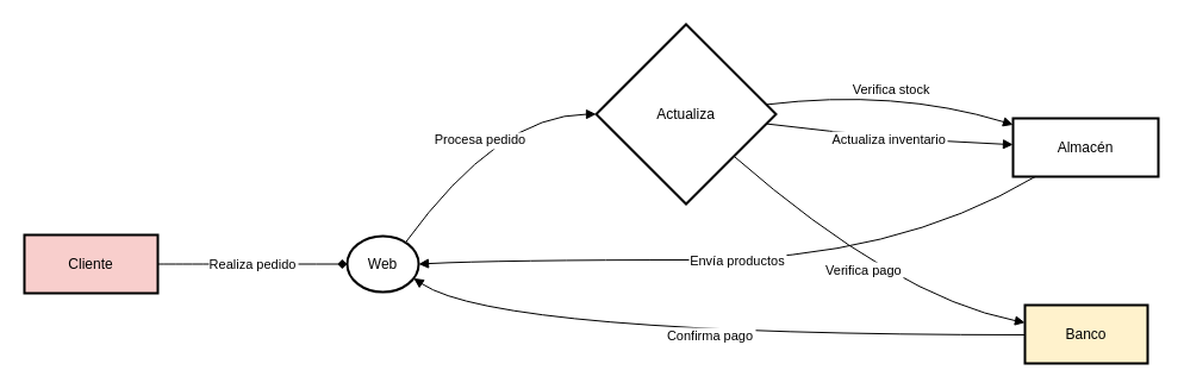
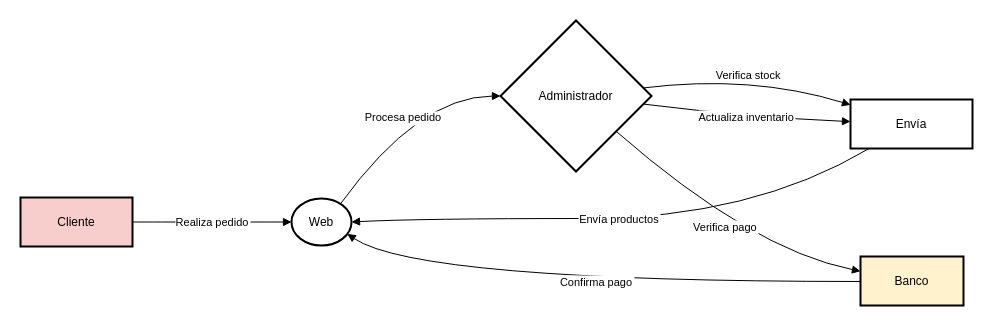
  <mxCell id="0" />
  <mxCell id="1" parent="0" />
  <mxCell id="2" value="Cliente" style="whiteSpace=wrap;strokeWidth=2;fillColor=#f8cecc;" vertex="1" parent="1"><mxGeometry x="20" y="197" width="112" height="49" as="geometry" /></mxCell>
  <mxCell id="3" value="Web" style="ellipse;aspect=fixed;strokeWidth=2;whiteSpace=wrap;" vertex="1" parent="1"><mxGeometry x="291" y="198" width="60" height="47" as="geometry" /></mxCell>
- <mxCell id="4" value="Actualiza" style="rhombus;strokeWidth=2;whiteSpace=wrap;" vertex="1" parent="1"><mxGeometry x="500" y="20" width="151" height="151" as="geometry" /></mxCell>
- <mxCell id="5" value="Almacén" style="whiteSpace=wrap;strokeWidth=2;" vertex="1" parent="1"><mxGeometry x="850" y="99" width="122" height="49" as="geometry" /></mxCell>
+ <mxCell id="4" value="Administrador" style="rhombus;strokeWidth=2;whiteSpace=wrap;" vertex="1" parent="1"><mxGeometry x="500" y="20" width="151" height="151" as="geometry" /></mxCell>
+ <mxCell id="5" value="Envía" style="whiteSpace=wrap;strokeWidth=2;" vertex="1" parent="1"><mxGeometry x="850" y="99" width="122" height="49" as="geometry" /></mxCell>
  <mxCell id="6" value="Banco" style="whiteSpace=wrap;strokeWidth=2;fillColor=#fff2cc;" vertex="1" parent="1"><mxGeometry x="860" y="256" width="103" height="49" as="geometry" /></mxCell>
- <mxCell id="7" value="Realiza pedido" style="curved=1;startArrow=none;endArrow=diamond;exitX=1;exitY=0.5;entryX=-0.01;entryY=0.5;" edge="1" parent="1" source="2" target="3"><mxGeometry relative="1" as="geometry"><Array as="points" /></mxGeometry></mxCell>
+ <mxCell id="7" value="Realiza pedido" style="curved=1;startArrow=none;endArrow=block;exitX=1;exitY=0.5;entryX=-0.01;entryY=0.5;" edge="1" parent="1" source="2" target="3"><mxGeometry relative="1" as="geometry"><Array as="points" /></mxGeometry></mxCell>
  <mxCell id="8" value="Procesa pedido" style="curved=1;startArrow=none;endArrow=block;exitX=0.9;exitY=0;entryX=0;entryY=0.5;" edge="1" parent="1" source="3" target="4"><mxGeometry relative="1" as="geometry"><Array as="points"><mxPoint x="418" y="96" /></Array></mxGeometry></mxCell>
  <mxCell id="9" value="Verifica stock" style="curved=1;startArrow=none;endArrow=block;exitX=1;exitY=0.44;entryX=0;entryY=0.11;" edge="1" parent="1" source="4" target="5"><mxGeometry relative="1" as="geometry"><Array as="points"><mxPoint x="751" y="74" /></Array></mxGeometry></mxCell>
  <mxCell id="10" value="Verifica pago" style="curved=1;startArrow=none;endArrow=block;exitX=1;exitY=0.94;entryX=0;entryY=0.3;" edge="1" parent="1" source="4" target="6"><mxGeometry relative="1" as="geometry"><Array as="points"><mxPoint x="751" y="249" /></Array></mxGeometry></mxCell>
  <mxCell id="11" value="Envía productos" style="curved=1;startArrow=none;endArrow=block;exitX=0.16;exitY=0.99;entryX=0.98;entryY=0.48;" edge="1" parent="1" source="5" target="3"><mxGeometry relative="1" as="geometry"><Array as="points"><mxPoint x="751" y="218" /><mxPoint x="418" y="218" /></Array></mxGeometry></mxCell>
  <mxCell id="12" value="Confirma pago" style="curved=1;startArrow=none;endArrow=block;exitX=0;exitY=0.51;entryX=0.98;entryY=0.78;" edge="1" parent="1" source="6" target="3"><mxGeometry relative="1" as="geometry"><Array as="points"><mxPoint x="418" y="281" /></Array></mxGeometry></mxCell>
  <mxCell id="13" value="Actualiza inventario" style="curved=1;startArrow=none;endArrow=block;exitX=1;exitY=0.56;entryX=0;entryY=0.45;" edge="1" parent="1" source="4" target="5"><mxGeometry relative="1" as="geometry"><Array as="points"><mxPoint x="751" y="117" /></Array></mxGeometry></mxCell>
